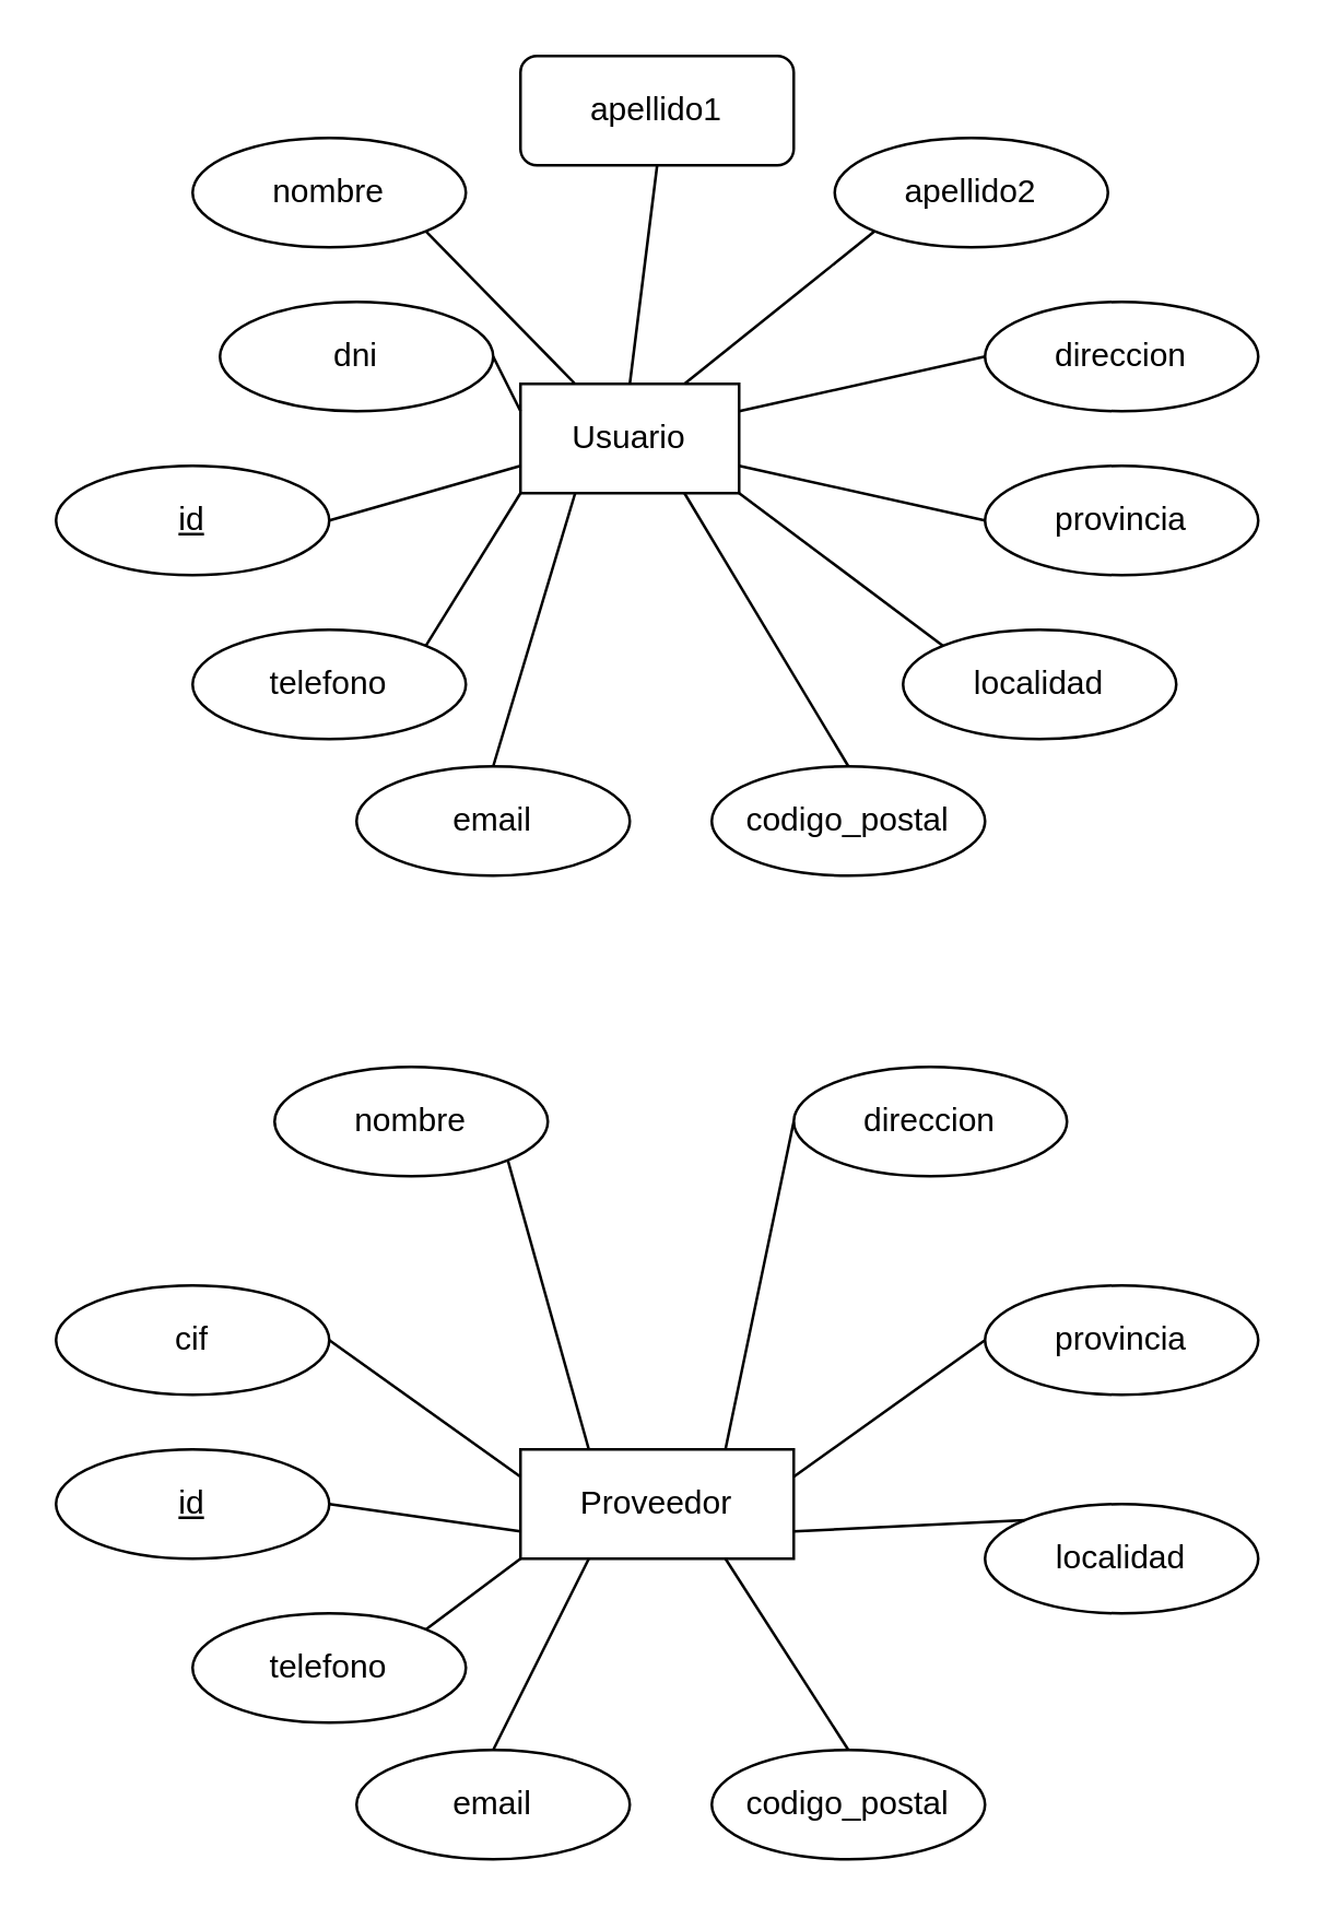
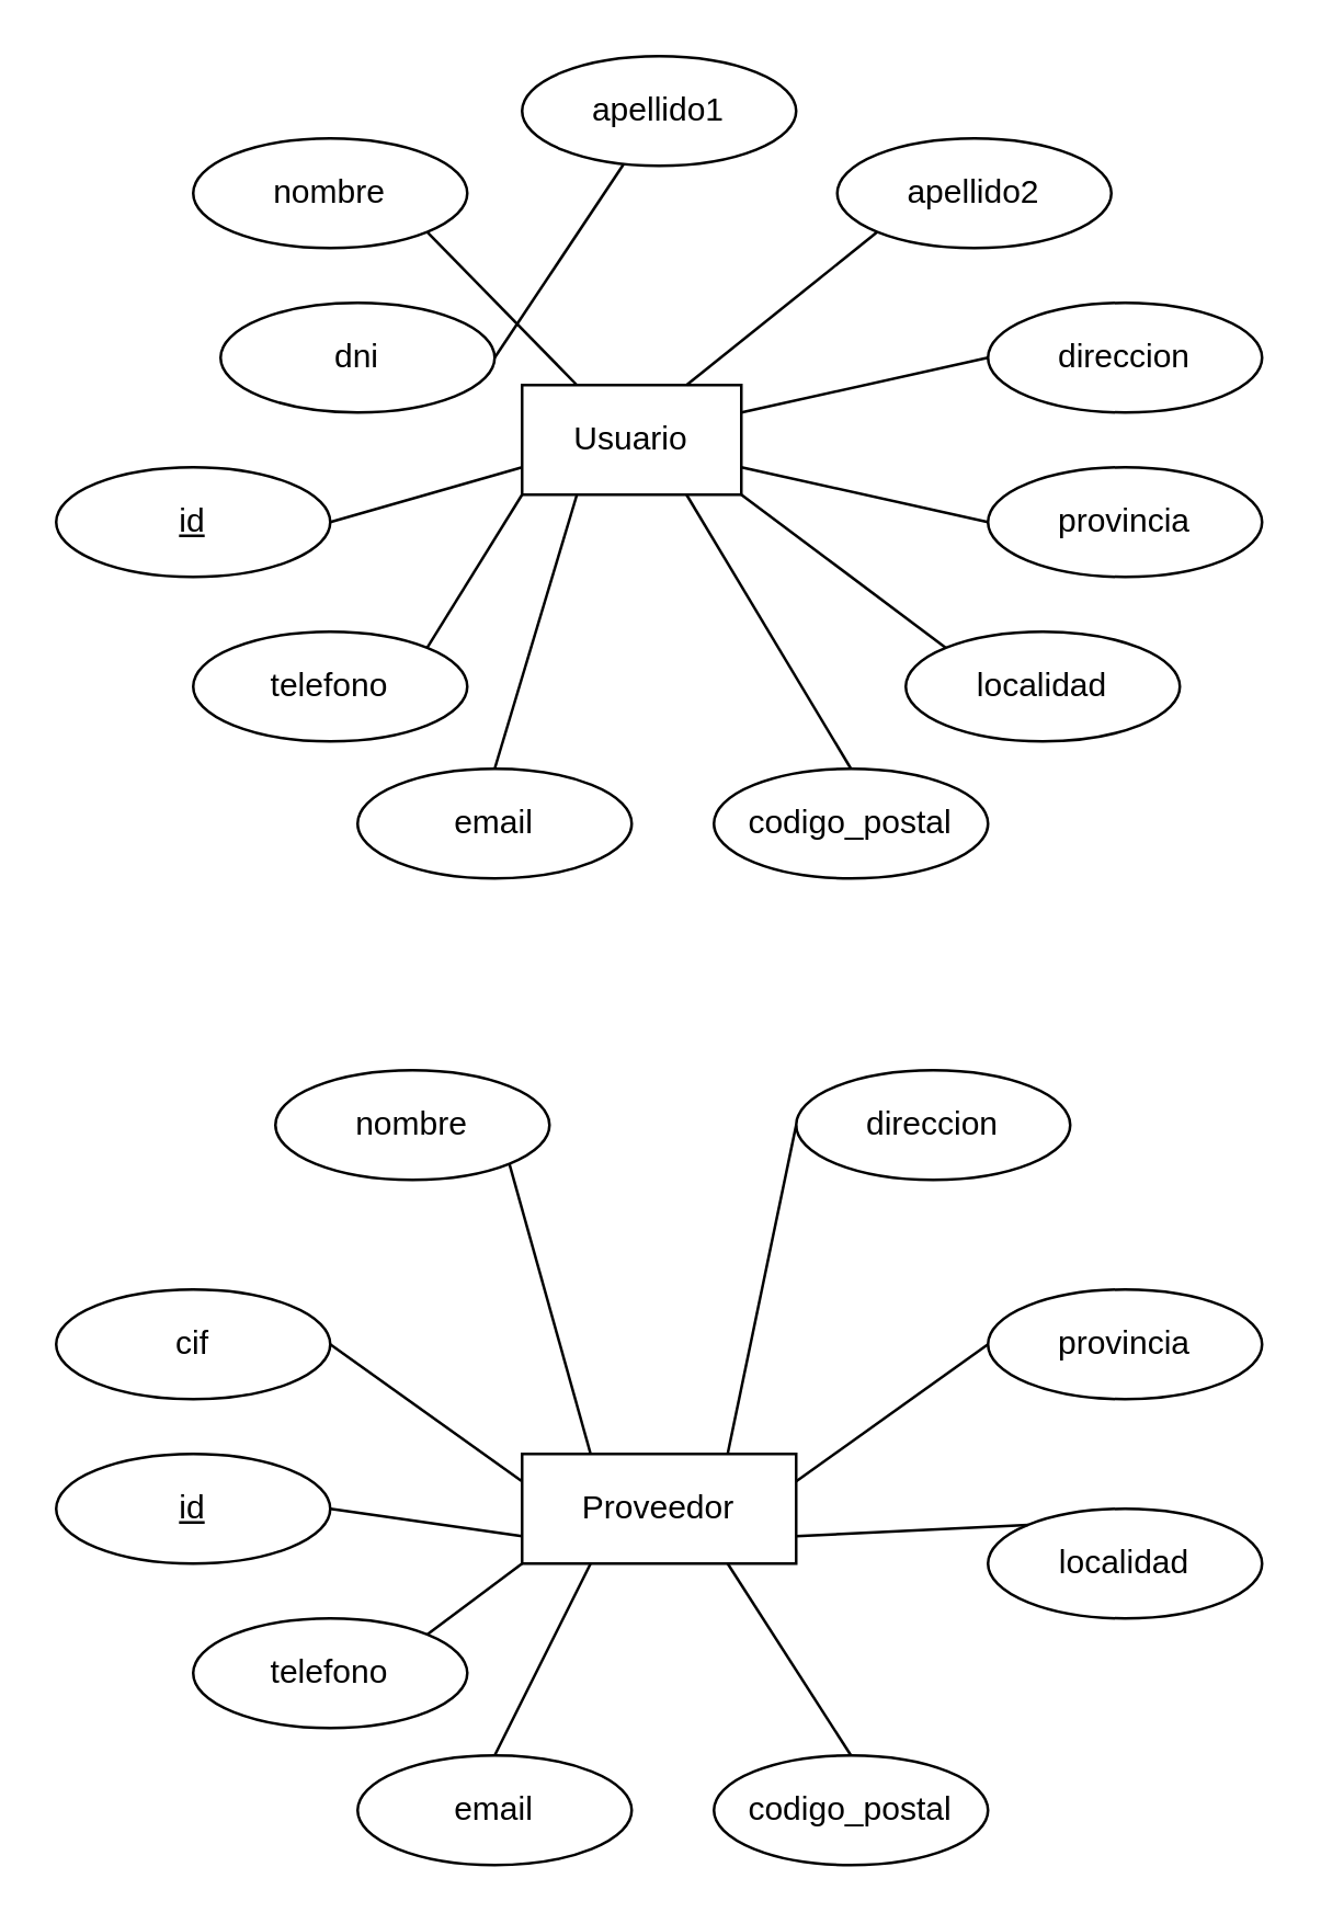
  <mxCell id="0" />
  <mxCell id="1" parent="0" />
  <mxCell id="2" value="" style="group" vertex="1" connectable="0" parent="1"><mxGeometry x="20" y="20" width="440" height="300" as="geometry" /></mxCell>
  <mxCell id="3" value="&lt;div&gt;Usuario&lt;/div&gt;" style="whiteSpace=wrap;html=1;align=center;" vertex="1" parent="2"><mxGeometry x="170" y="120" width="80" height="40" as="geometry" /></mxCell>
  <mxCell id="4" value="&lt;div&gt;nombre&lt;/div&gt;" style="ellipse;whiteSpace=wrap;html=1;align=center;" vertex="1" parent="2"><mxGeometry x="50" y="30" width="100" height="40" as="geometry" /></mxCell>
  <mxCell id="5" value="dni" style="ellipse;whiteSpace=wrap;html=1;align=center;" vertex="1" parent="2"><mxGeometry x="60" y="90" width="100" height="40" as="geometry" /></mxCell>
  <mxCell id="6" value="id" style="ellipse;whiteSpace=wrap;html=1;align=center;fontStyle=4;" vertex="1" parent="2"><mxGeometry y="150" width="100" height="40" as="geometry" /></mxCell>
- <mxCell id="7" value="&lt;div&gt;apellido1&lt;/div&gt;" style="whiteSpace=wrap;html=1;align=center;rounded=1;" vertex="1" parent="2"><mxGeometry x="170" width="100" height="40" as="geometry" /></mxCell>
+ <mxCell id="7" value="&lt;div&gt;apellido1&lt;/div&gt;" style="ellipse;whiteSpace=wrap;html=1;align=center;" vertex="1" parent="2"><mxGeometry x="170" width="100" height="40" as="geometry" /></mxCell>
  <mxCell id="8" value="apellido2" style="ellipse;whiteSpace=wrap;html=1;align=center;" vertex="1" parent="2"><mxGeometry x="285" y="30" width="100" height="40" as="geometry" /></mxCell>
  <mxCell id="9" value="direccion" style="ellipse;whiteSpace=wrap;html=1;align=center;" vertex="1" parent="2"><mxGeometry x="340" y="90" width="100" height="40" as="geometry" /></mxCell>
  <mxCell id="10" value="provincia" style="ellipse;whiteSpace=wrap;html=1;align=center;" vertex="1" parent="2"><mxGeometry x="340" y="150" width="100" height="40" as="geometry" /></mxCell>
  <mxCell id="11" value="localidad" style="ellipse;whiteSpace=wrap;html=1;align=center;" vertex="1" parent="2"><mxGeometry x="310" y="210" width="100" height="40" as="geometry" /></mxCell>
  <mxCell id="12" value="codigo_postal" style="ellipse;whiteSpace=wrap;html=1;align=center;" vertex="1" parent="2"><mxGeometry x="240" y="260" width="100" height="40" as="geometry" /></mxCell>
  <mxCell id="13" value="email" style="ellipse;whiteSpace=wrap;html=1;align=center;" vertex="1" parent="2"><mxGeometry x="110" y="260" width="100" height="40" as="geometry" /></mxCell>
  <mxCell id="14" value="telefono" style="ellipse;whiteSpace=wrap;html=1;align=center;" vertex="1" parent="2"><mxGeometry x="50" y="210" width="100" height="40" as="geometry" /></mxCell>
  <mxCell id="15" value="" style="endArrow=none;html=1;rounded=0;exitX=1;exitY=0.5;exitDx=0;exitDy=0;entryX=0;entryY=0.75;entryDx=0;entryDy=0;" edge="1" parent="2" source="6" target="3"><mxGeometry relative="1" as="geometry"><mxPoint x="470" y="160" as="sourcePoint" /><mxPoint x="630" y="160" as="targetPoint" /></mxGeometry></mxCell>
- <mxCell id="16" value="" style="endArrow=none;html=1;rounded=0;exitX=1;exitY=0.5;exitDx=0;exitDy=0;entryX=0;entryY=0.25;entryDx=0;entryDy=0;" edge="1" parent="2" source="5" target="3"><mxGeometry relative="1" as="geometry"><mxPoint x="470" y="160" as="sourcePoint" /><mxPoint x="630" y="160" as="targetPoint" /></mxGeometry></mxCell>
+ <mxCell id="16" value="" style="endArrow=none;html=1;rounded=0;exitX=1;exitY=0.5;exitDx=0;exitDy=0;" edge="1" parent="2" source="5" target="7"><mxGeometry relative="1" as="geometry"><mxPoint x="470" y="160" as="sourcePoint" /><mxPoint x="630" y="160" as="targetPoint" /></mxGeometry></mxCell>
  <mxCell id="17" value="" style="endArrow=none;html=1;rounded=0;exitX=1;exitY=1;exitDx=0;exitDy=0;entryX=0.25;entryY=0;entryDx=0;entryDy=0;" edge="1" parent="2" source="4" target="3"><mxGeometry relative="1" as="geometry"><mxPoint x="470" y="160" as="sourcePoint" /><mxPoint x="630" y="160" as="targetPoint" /></mxGeometry></mxCell>
- <mxCell id="18" value="" style="endArrow=none;html=1;rounded=0;exitX=0.5;exitY=1;exitDx=0;exitDy=0;entryX=0.5;entryY=0;entryDx=0;entryDy=0;" edge="1" parent="2" source="7" target="3"><mxGeometry relative="1" as="geometry"><mxPoint x="470" y="160" as="sourcePoint" /><mxPoint x="630" y="160" as="targetPoint" /></mxGeometry></mxCell>
  <mxCell id="19" value="" style="endArrow=none;html=1;rounded=0;exitX=0.75;exitY=0;exitDx=0;exitDy=0;entryX=0;entryY=1;entryDx=0;entryDy=0;" edge="1" parent="2" source="3" target="8"><mxGeometry relative="1" as="geometry"><mxPoint x="470" y="160" as="sourcePoint" /><mxPoint x="630" y="160" as="targetPoint" /></mxGeometry></mxCell>
  <mxCell id="20" value="" style="endArrow=none;html=1;rounded=0;exitX=1;exitY=0.25;exitDx=0;exitDy=0;entryX=0;entryY=0.5;entryDx=0;entryDy=0;" edge="1" parent="2" source="3" target="9"><mxGeometry relative="1" as="geometry"><mxPoint x="470" y="160" as="sourcePoint" /><mxPoint x="630" y="160" as="targetPoint" /></mxGeometry></mxCell>
  <mxCell id="21" value="" style="endArrow=none;html=1;rounded=0;exitX=1;exitY=0.75;exitDx=0;exitDy=0;entryX=0;entryY=0.5;entryDx=0;entryDy=0;" edge="1" parent="2" source="3" target="10"><mxGeometry relative="1" as="geometry"><mxPoint x="470" y="160" as="sourcePoint" /><mxPoint x="630" y="160" as="targetPoint" /></mxGeometry></mxCell>
  <mxCell id="22" value="" style="endArrow=none;html=1;rounded=0;exitX=1;exitY=0;exitDx=0;exitDy=0;entryX=0;entryY=1;entryDx=0;entryDy=0;" edge="1" parent="2" source="14" target="3"><mxGeometry relative="1" as="geometry"><mxPoint x="470" y="160" as="sourcePoint" /><mxPoint x="630" y="160" as="targetPoint" /></mxGeometry></mxCell>
  <mxCell id="23" value="" style="endArrow=none;html=1;rounded=0;entryX=0;entryY=0;entryDx=0;entryDy=0;exitX=1;exitY=1;exitDx=0;exitDy=0;" edge="1" parent="2" source="3" target="11"><mxGeometry relative="1" as="geometry"><mxPoint x="270" y="190" as="sourcePoint" /><mxPoint x="630" y="160" as="targetPoint" /></mxGeometry></mxCell>
  <mxCell id="24" value="" style="endArrow=none;html=1;rounded=0;exitX=0.75;exitY=1;exitDx=0;exitDy=0;entryX=0.5;entryY=0;entryDx=0;entryDy=0;" edge="1" parent="2" source="3" target="12"><mxGeometry relative="1" as="geometry"><mxPoint x="470" y="160" as="sourcePoint" /><mxPoint x="630" y="160" as="targetPoint" /></mxGeometry></mxCell>
  <mxCell id="25" value="" style="endArrow=none;html=1;rounded=0;exitX=0.5;exitY=0;exitDx=0;exitDy=0;entryX=0.25;entryY=1;entryDx=0;entryDy=0;" edge="1" parent="2" source="13" target="3"><mxGeometry relative="1" as="geometry"><mxPoint x="470" y="160" as="sourcePoint" /><mxPoint x="630" y="160" as="targetPoint" /></mxGeometry></mxCell>
  <mxCell id="26" value="Proveedor" style="whiteSpace=wrap;html=1;align=center;" vertex="1" parent="1"><mxGeometry x="190" y="530" width="100" height="40" as="geometry" /></mxCell>
  <mxCell id="27" value="&lt;div&gt;nombre&lt;/div&gt;" style="ellipse;whiteSpace=wrap;html=1;align=center;" vertex="1" parent="1"><mxGeometry x="100" y="390" width="100" height="40" as="geometry" /></mxCell>
  <mxCell id="28" value="cif" style="ellipse;whiteSpace=wrap;html=1;align=center;" vertex="1" parent="1"><mxGeometry x="20" y="470" width="100" height="40" as="geometry" /></mxCell>
  <mxCell id="29" value="id" style="ellipse;whiteSpace=wrap;html=1;align=center;fontStyle=4;" vertex="1" parent="1"><mxGeometry x="20" y="530" width="100" height="40" as="geometry" /></mxCell>
  <mxCell id="30" value="direccion" style="ellipse;whiteSpace=wrap;html=1;align=center;" vertex="1" parent="1"><mxGeometry x="290" y="390" width="100" height="40" as="geometry" /></mxCell>
  <mxCell id="31" value="provincia" style="ellipse;whiteSpace=wrap;html=1;align=center;" vertex="1" parent="1"><mxGeometry x="360" y="470" width="100" height="40" as="geometry" /></mxCell>
  <mxCell id="32" value="localidad" style="ellipse;whiteSpace=wrap;html=1;align=center;" vertex="1" parent="1"><mxGeometry x="360" y="550" width="100" height="40" as="geometry" /></mxCell>
  <mxCell id="33" value="codigo_postal" style="ellipse;whiteSpace=wrap;html=1;align=center;" vertex="1" parent="1"><mxGeometry x="260" y="640" width="100" height="40" as="geometry" /></mxCell>
  <mxCell id="34" value="email" style="ellipse;whiteSpace=wrap;html=1;align=center;" vertex="1" parent="1"><mxGeometry x="130" y="640" width="100" height="40" as="geometry" /></mxCell>
  <mxCell id="35" value="telefono" style="ellipse;whiteSpace=wrap;html=1;align=center;" vertex="1" parent="1"><mxGeometry x="70" y="590" width="100" height="40" as="geometry" /></mxCell>
  <mxCell id="36" value="" style="endArrow=none;html=1;rounded=0;exitX=1;exitY=0.5;exitDx=0;exitDy=0;entryX=0;entryY=0.75;entryDx=0;entryDy=0;" edge="1" parent="1" source="29" target="26"><mxGeometry relative="1" as="geometry"><mxPoint x="490" y="540" as="sourcePoint" /><mxPoint x="650" y="540" as="targetPoint" /></mxGeometry></mxCell>
  <mxCell id="37" value="" style="endArrow=none;html=1;rounded=0;exitX=1;exitY=0.5;exitDx=0;exitDy=0;entryX=0;entryY=0.25;entryDx=0;entryDy=0;" edge="1" parent="1" source="28" target="26"><mxGeometry relative="1" as="geometry"><mxPoint x="490" y="540" as="sourcePoint" /><mxPoint x="650" y="540" as="targetPoint" /></mxGeometry></mxCell>
  <mxCell id="38" value="" style="endArrow=none;html=1;rounded=0;exitX=1;exitY=1;exitDx=0;exitDy=0;entryX=0.25;entryY=0;entryDx=0;entryDy=0;" edge="1" parent="1" source="27" target="26"><mxGeometry relative="1" as="geometry"><mxPoint x="490" y="540" as="sourcePoint" /><mxPoint x="650" y="540" as="targetPoint" /></mxGeometry></mxCell>
  <mxCell id="39" value="" style="endArrow=none;html=1;rounded=0;exitX=0.75;exitY=0;exitDx=0;exitDy=0;entryX=0;entryY=0.5;entryDx=0;entryDy=0;" edge="1" parent="1" source="26" target="30"><mxGeometry relative="1" as="geometry"><mxPoint x="490" y="540" as="sourcePoint" /><mxPoint x="650" y="540" as="targetPoint" /></mxGeometry></mxCell>
  <mxCell id="40" value="" style="endArrow=none;html=1;rounded=0;exitX=1;exitY=0.25;exitDx=0;exitDy=0;entryX=0;entryY=0.5;entryDx=0;entryDy=0;" edge="1" parent="1" source="26" target="31"><mxGeometry relative="1" as="geometry"><mxPoint x="490" y="540" as="sourcePoint" /><mxPoint x="650" y="540" as="targetPoint" /></mxGeometry></mxCell>
  <mxCell id="41" value="" style="endArrow=none;html=1;rounded=0;exitX=1;exitY=0;exitDx=0;exitDy=0;entryX=0;entryY=1;entryDx=0;entryDy=0;" edge="1" parent="1" source="35" target="26"><mxGeometry relative="1" as="geometry"><mxPoint x="490" y="540" as="sourcePoint" /><mxPoint x="650" y="540" as="targetPoint" /></mxGeometry></mxCell>
  <mxCell id="42" value="" style="endArrow=none;html=1;rounded=0;entryX=0;entryY=0;entryDx=0;entryDy=0;exitX=1;exitY=0.75;exitDx=0;exitDy=0;" edge="1" parent="1" source="26" target="32"><mxGeometry relative="1" as="geometry"><mxPoint x="290" y="570" as="sourcePoint" /><mxPoint x="650" y="540" as="targetPoint" /></mxGeometry></mxCell>
  <mxCell id="43" value="" style="endArrow=none;html=1;rounded=0;exitX=0.75;exitY=1;exitDx=0;exitDy=0;entryX=0.5;entryY=0;entryDx=0;entryDy=0;" edge="1" parent="1" source="26" target="33"><mxGeometry relative="1" as="geometry"><mxPoint x="490" y="540" as="sourcePoint" /><mxPoint x="650" y="540" as="targetPoint" /></mxGeometry></mxCell>
  <mxCell id="44" value="" style="endArrow=none;html=1;rounded=0;exitX=0.5;exitY=0;exitDx=0;exitDy=0;entryX=0.25;entryY=1;entryDx=0;entryDy=0;" edge="1" parent="1" source="34" target="26"><mxGeometry relative="1" as="geometry"><mxPoint x="490" y="540" as="sourcePoint" /><mxPoint x="650" y="540" as="targetPoint" /></mxGeometry></mxCell>
